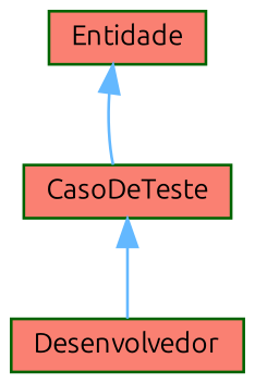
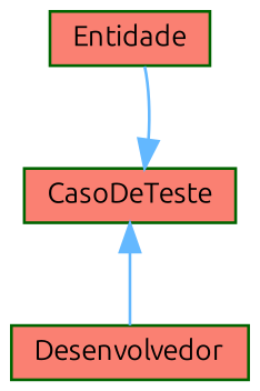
  digraph {
    fontname=Ubuntu
    node [color=darkgreen fillcolor=salmon fontname=Ubuntu fontsize=10 shape=box style=filled]
    edge [color=steelblue1 dir=back fontname=Ubuntu fontsize=10 labelfontname=Helvetica labelfontsize=10 style=solid]
    n1 [fontcolor=black height=0.2 label=Entidade width=0.4]
    n2 [height=0.2 label=CasoDeTeste width=0.4]
    n3 [height=0.2 label=Desenvolvedor width=0.4]
-   n1 -> n2
+   n2 -> n1
    n2 -> n3
  }
